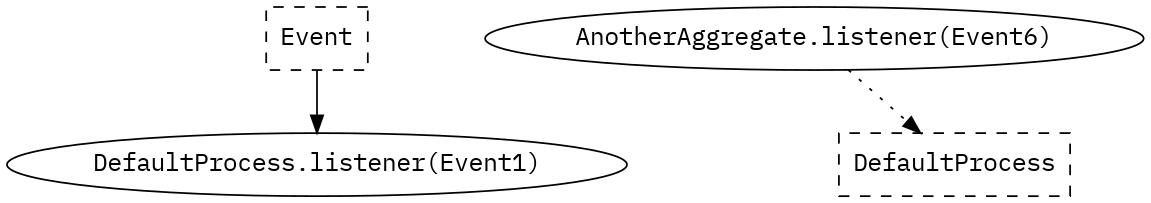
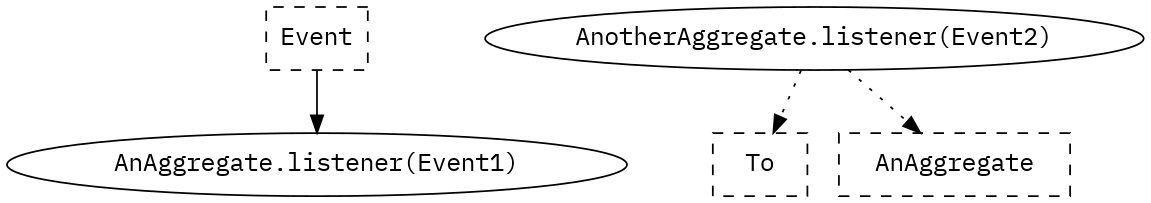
  digraph {
    fontname="IBM Plex Mono"
    splines=spline
    node [fontname="IBM Plex Mono" shape=box style=dashed]
    edge [fontname="IBM Plex Mono" style=dotted]
-   "AnAggregate.listener(Event1)" [shape=ellipse label="DefaultProcess.listener(Event1)" style=""]
-   "AnotherAggregate.listener(Event2)" [shape=ellipse label="AnotherAggregate.listener(Event6)" style=""]
-   DefaultProcess
+   "AnAggregate.listener(Event1)" [shape=ellipse style=""]
+   "AnotherAggregate.listener(Event2)" [shape=ellipse style=""]
+   To
+   DefaultProcess [label=AnAggregate]
    n5 [label=Event]
+   "AnotherAggregate.listener(Event2)" -> To
    "AnotherAggregate.listener(Event2)" -> DefaultProcess
    n5 -> "AnAggregate.listener(Event1)" [style=solid]
  }
